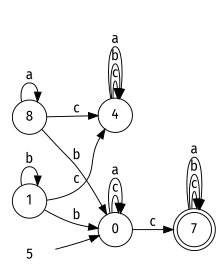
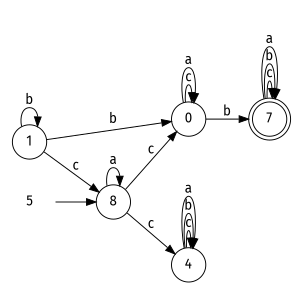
  digraph {
    fontname="Fira Sans"
    rankdir=LR
    node [fontname="Fira Sans" shape=circle]
    edge [fontname="Fira Sans"]
    n1 [label=0]
    n2 [label=7 shape=doublecircle]
    n3 [label=1]
    n4 [label=8]
    n5 [label=4]
    5 [shape=plaintext]
    n1 -> n1 [label=c]
    n1 -> n1 [label=a]
-   n1 -> n2 [label=c]
+   n1 -> n2 [label=b]
    n2 -> n2 [label=c]
    n2 -> n2 [label=b]
    n2 -> n2 [label=a]
    n3 -> n1 [label=b]
    n3 -> n3 [label=b]
-   n3 -> n5 [label=c]
-   n4 -> n1 [label=b]
+   n3 -> n4 [label=c]
+   n4 -> n1 [label=c]
    n4 -> n4 [label=a]
    n4 -> n5 [label=c]
    n5 -> n5 [label=c]
    n5 -> n5 [label=b]
    n5 -> n5 [label=a]
-   5 -> n1
+   5 -> n4
  }
